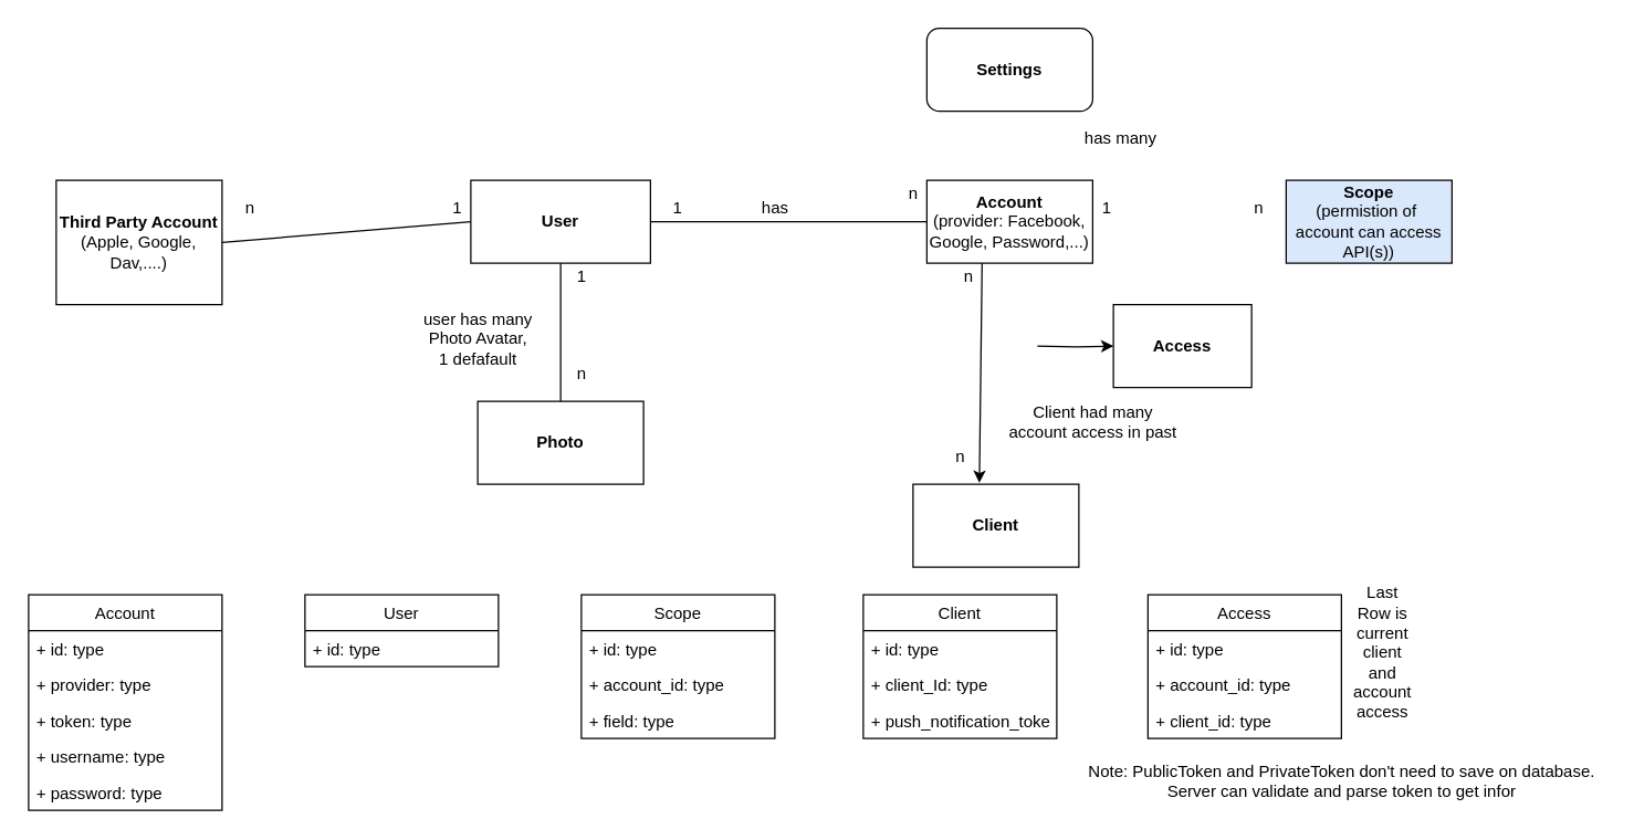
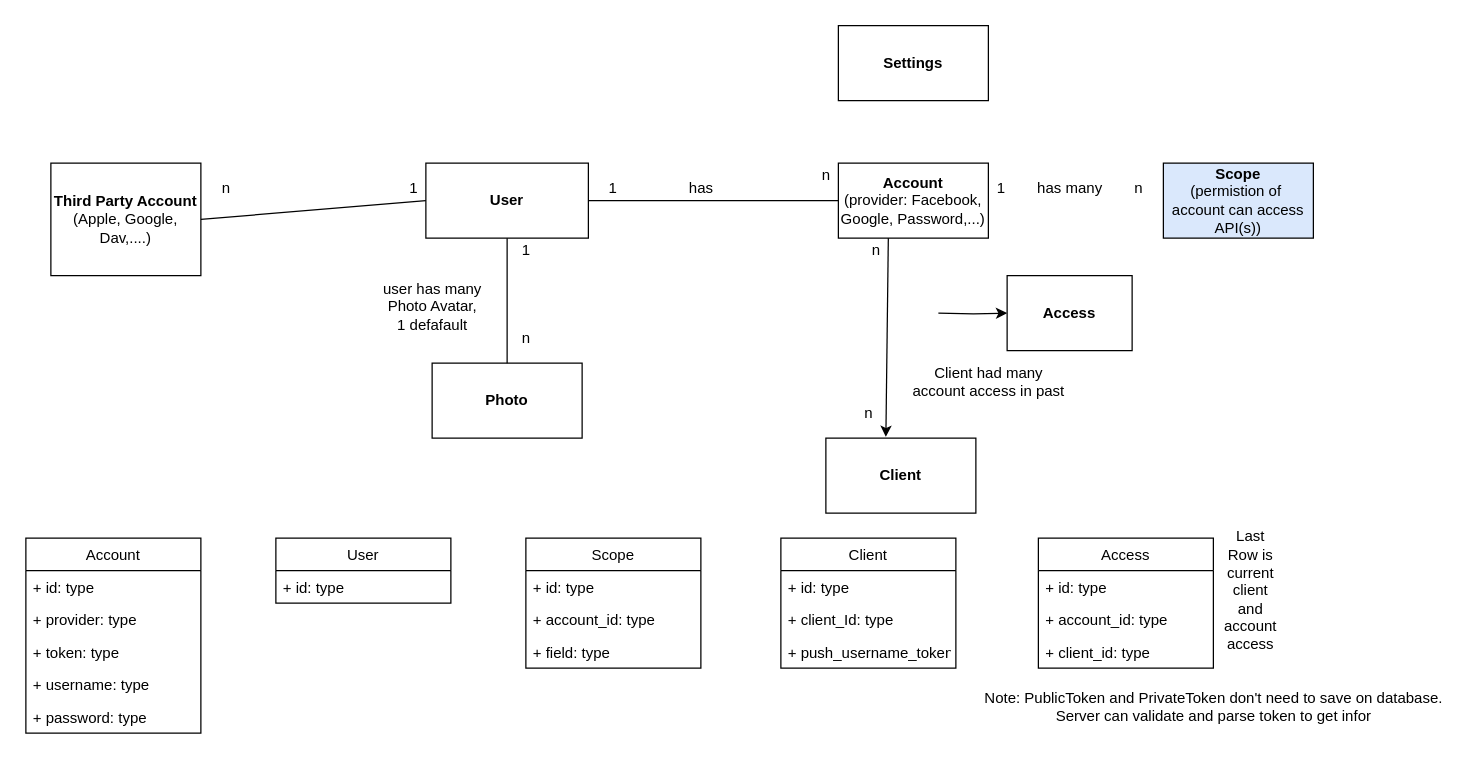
  <mxCell id="0" />
  <mxCell id="1" parent="0" />
  <mxCell id="2" value="&lt;b&gt;User&lt;/b&gt;" style="rounded=0;whiteSpace=wrap;html=1;" parent="1" vertex="1"><mxGeometry x="340" y="130" width="130" height="60" as="geometry" /></mxCell>
  <mxCell id="3" value="&lt;b&gt;Account&lt;/b&gt;&lt;br&gt;(provider: Facebook, Google, Password,...)" style="rounded=0;whiteSpace=wrap;html=1;" parent="1" vertex="1"><mxGeometry x="670" y="130" width="120" height="60" as="geometry" /></mxCell>
  <mxCell id="4" value="1" style="text;html=1;strokeColor=none;fillColor=none;align=center;verticalAlign=middle;whiteSpace=wrap;rounded=0;" parent="1" vertex="1"><mxGeometry x="470" y="140" width="40" height="20" as="geometry" /></mxCell>
  <mxCell id="5" value="n" style="text;html=1;align=center;verticalAlign=middle;resizable=0;points=[];autosize=1;" parent="1" vertex="1"><mxGeometry x="650" y="130" width="20" height="20" as="geometry" /></mxCell>
  <mxCell id="6" value="has" style="text;html=1;align=center;verticalAlign=middle;resizable=0;points=[];autosize=1;" parent="1" vertex="1"><mxGeometry x="545" y="140" width="30" height="20" as="geometry" /></mxCell>
  <mxCell id="7" value="&lt;b&gt;Client&lt;/b&gt;" style="rounded=0;whiteSpace=wrap;html=1;" parent="1" vertex="1"><mxGeometry x="660" y="350" width="120" height="60" as="geometry" /></mxCell>
  <mxCell id="8" style="edgeStyle=orthogonalEdgeStyle;rounded=0;orthogonalLoop=1;jettySize=auto;html=1;entryX=0;entryY=0.5;entryDx=0;entryDy=0;" parent="1" target="10" edge="1"><mxGeometry relative="1" as="geometry"><mxPoint x="900" y="230" as="targetPoint" /><mxPoint x="750" y="250" as="sourcePoint" /></mxGeometry></mxCell>
  <mxCell id="9" value="" style="endArrow=none;html=1;exitX=0;exitY=1;exitDx=0;exitDy=0;entryX=0;entryY=0.5;entryDx=0;entryDy=0;" parent="1" source="4" target="3" edge="1"><mxGeometry width="50" height="50" relative="1" as="geometry"><mxPoint x="670" y="460" as="sourcePoint" /><mxPoint x="720" y="410" as="targetPoint" /></mxGeometry></mxCell>
  <mxCell id="10" value="&lt;b&gt;Access&lt;/b&gt;" style="rounded=0;whiteSpace=wrap;html=1;" parent="1" vertex="1"><mxGeometry x="805" y="220" width="100" height="60" as="geometry" /></mxCell>
  <mxCell id="11" value="&lt;b&gt;Scope&lt;/b&gt;&lt;br&gt;(permistion of&amp;nbsp; account can access API(s))" style="rounded=0;whiteSpace=wrap;html=1;fillColor=#dae8fc;" parent="1" vertex="1"><mxGeometry x="930" y="130" width="120" height="60" as="geometry" /></mxCell>
  <mxCell id="12" value="1" style="text;html=1;align=center;verticalAlign=middle;resizable=0;points=[];autosize=1;" parent="1" vertex="1"><mxGeometry x="790" y="140" width="20" height="20" as="geometry" /></mxCell>
  <mxCell id="13" value="n" style="text;html=1;align=center;verticalAlign=middle;resizable=0;points=[];autosize=1;" parent="1" vertex="1"><mxGeometry x="900" y="140" width="20" height="20" as="geometry" /></mxCell>
- <mxCell id="14" value="has many" style="text;html=1;align=center;verticalAlign=middle;resizable=0;points=[];autosize=1;" parent="1" vertex="1"><mxGeometry x="775" y="90" width="70" height="20" as="geometry" /></mxCell>
+ <mxCell id="14" value="has many" style="text;html=1;align=center;verticalAlign=middle;resizable=0;points=[];autosize=1;" parent="1" vertex="1"><mxGeometry x="820" y="140" width="70" height="20" as="geometry" /></mxCell>
  <mxCell id="15" value="" style="endArrow=classic;html=1;exitX=0.333;exitY=1;exitDx=0;exitDy=0;exitPerimeter=0;entryX=0.4;entryY=-0.017;entryDx=0;entryDy=0;entryPerimeter=0;" parent="1" source="3" target="7" edge="1"><mxGeometry width="50" height="50" relative="1" as="geometry"><mxPoint x="710" y="200" as="sourcePoint" /><mxPoint x="712" y="289" as="targetPoint" /></mxGeometry></mxCell>
  <mxCell id="16" value="n" style="text;html=1;align=center;verticalAlign=middle;resizable=0;points=[];autosize=1;" parent="1" vertex="1"><mxGeometry x="690" y="190" width="20" height="20" as="geometry" /></mxCell>
  <mxCell id="17" value="n" style="text;html=1;align=center;verticalAlign=middle;resizable=0;points=[];autosize=1;" parent="1" vertex="1"><mxGeometry x="684" y="320" width="20" height="20" as="geometry" /></mxCell>
  <mxCell id="18" value="&lt;b&gt;Photo&lt;/b&gt;" style="rounded=0;whiteSpace=wrap;html=1;" parent="1" vertex="1"><mxGeometry x="345" y="290" width="120" height="60" as="geometry" /></mxCell>
  <mxCell id="19" value="" style="endArrow=none;html=1;exitX=0.5;exitY=1;exitDx=0;exitDy=0;" parent="1" source="2" target="18" edge="1"><mxGeometry width="50" height="50" relative="1" as="geometry"><mxPoint x="670" y="450" as="sourcePoint" /><mxPoint x="720" y="400" as="targetPoint" /></mxGeometry></mxCell>
  <mxCell id="20" value="user has many &lt;br&gt;Photo Avatar, &lt;br&gt;1 defafault" style="text;html=1;align=center;verticalAlign=middle;resizable=0;points=[];autosize=1;" parent="1" vertex="1"><mxGeometry x="300" y="220" width="90" height="50" as="geometry" /></mxCell>
  <mxCell id="21" value="1" style="text;html=1;align=center;verticalAlign=middle;resizable=0;points=[];autosize=1;" parent="1" vertex="1"><mxGeometry x="410" y="190" width="20" height="20" as="geometry" /></mxCell>
  <mxCell id="22" value="n" style="text;html=1;align=center;verticalAlign=middle;resizable=0;points=[];autosize=1;" parent="1" vertex="1"><mxGeometry x="410" y="260" width="20" height="20" as="geometry" /></mxCell>
  <mxCell id="23" value="&lt;b&gt;Third Party Account&lt;/b&gt;&lt;br&gt;(Apple, Google, Dav,....)" style="rounded=0;whiteSpace=wrap;html=1;" parent="1" vertex="1"><mxGeometry x="40" y="130" width="120" height="90" as="geometry" /></mxCell>
- <mxCell id="24" value="&lt;b&gt;Settings&lt;/b&gt;" style="whiteSpace=wrap;html=1;rounded=1;" parent="1" vertex="1"><mxGeometry x="670" y="20" width="120" height="60" as="geometry" /></mxCell>
+ <mxCell id="24" value="&lt;b&gt;Settings&lt;/b&gt;" style="rounded=0;whiteSpace=wrap;html=1;" parent="1" vertex="1"><mxGeometry x="670" y="20" width="120" height="60" as="geometry" /></mxCell>
  <mxCell id="25" value="" style="endArrow=none;html=1;exitX=1;exitY=0.5;exitDx=0;exitDy=0;entryX=0;entryY=0.5;entryDx=0;entryDy=0;" parent="1" source="23" target="2" edge="1"><mxGeometry width="50" height="50" relative="1" as="geometry"><mxPoint x="670" y="450" as="sourcePoint" /><mxPoint x="720" y="400" as="targetPoint" /></mxGeometry></mxCell>
  <mxCell id="26" value="1" style="text;html=1;align=center;verticalAlign=middle;resizable=0;points=[];autosize=1;" parent="1" vertex="1"><mxGeometry x="320" y="140" width="20" height="20" as="geometry" /></mxCell>
  <mxCell id="27" value="n" style="text;html=1;align=center;verticalAlign=middle;resizable=0;points=[];autosize=1;" parent="1" vertex="1"><mxGeometry x="170" y="140" width="20" height="20" as="geometry" /></mxCell>
  <mxCell id="28" value="Account" style="swimlane;fontStyle=0;childLayout=stackLayout;horizontal=1;startSize=26;fillColor=none;horizontalStack=0;resizeParent=1;resizeParentMax=0;resizeLast=0;collapsible=1;marginBottom=0;" parent="1" vertex="1"><mxGeometry x="20" y="430" width="140" height="156" as="geometry"><mxRectangle x="-260" y="380" width="80" height="26" as="alternateBounds" /></mxGeometry></mxCell>
  <mxCell id="29" value="+ id: type" style="text;strokeColor=none;fillColor=none;align=left;verticalAlign=top;spacingLeft=4;spacingRight=4;overflow=hidden;rotatable=0;points=[[0,0.5],[1,0.5]];portConstraint=eastwest;" parent="28" vertex="1"><mxGeometry y="26" width="140" height="26" as="geometry" /></mxCell>
  <mxCell id="30" value="+ provider: type" style="text;strokeColor=none;fillColor=none;align=left;verticalAlign=top;spacingLeft=4;spacingRight=4;overflow=hidden;rotatable=0;points=[[0,0.5],[1,0.5]];portConstraint=eastwest;" parent="28" vertex="1"><mxGeometry y="52" width="140" height="26" as="geometry" /></mxCell>
  <mxCell id="31" value="+ token: type" style="text;strokeColor=none;fillColor=none;align=left;verticalAlign=top;spacingLeft=4;spacingRight=4;overflow=hidden;rotatable=0;points=[[0,0.5],[1,0.5]];portConstraint=eastwest;" parent="28" vertex="1"><mxGeometry y="78" width="140" height="26" as="geometry" /></mxCell>
  <mxCell id="32" value="+ username: type" style="text;strokeColor=none;fillColor=none;align=left;verticalAlign=top;spacingLeft=4;spacingRight=4;overflow=hidden;rotatable=0;points=[[0,0.5],[1,0.5]];portConstraint=eastwest;" parent="28" vertex="1"><mxGeometry y="104" width="140" height="26" as="geometry" /></mxCell>
  <mxCell id="33" value="+ password: type" style="text;strokeColor=none;fillColor=none;align=left;verticalAlign=top;spacingLeft=4;spacingRight=4;overflow=hidden;rotatable=0;points=[[0,0.5],[1,0.5]];portConstraint=eastwest;" parent="28" vertex="1"><mxGeometry y="130" width="140" height="26" as="geometry" /></mxCell>
  <mxCell id="34" value="User" style="swimlane;fontStyle=0;childLayout=stackLayout;horizontal=1;startSize=26;fillColor=none;horizontalStack=0;resizeParent=1;resizeParentMax=0;resizeLast=0;collapsible=1;marginBottom=0;" parent="1" vertex="1"><mxGeometry x="220" y="430" width="140" height="52" as="geometry" /></mxCell>
  <mxCell id="35" value="+ id: type" style="text;strokeColor=none;fillColor=none;align=left;verticalAlign=top;spacingLeft=4;spacingRight=4;overflow=hidden;rotatable=0;points=[[0,0.5],[1,0.5]];portConstraint=eastwest;" parent="34" vertex="1"><mxGeometry y="26" width="140" height="26" as="geometry" /></mxCell>
  <mxCell id="36" value="Scope" style="swimlane;fontStyle=0;childLayout=stackLayout;horizontal=1;startSize=26;fillColor=none;horizontalStack=0;resizeParent=1;resizeParentMax=0;resizeLast=0;collapsible=1;marginBottom=0;" parent="1" vertex="1"><mxGeometry x="420" y="430" width="140" height="104" as="geometry" /></mxCell>
  <mxCell id="37" value="+ id: type" style="text;strokeColor=none;fillColor=none;align=left;verticalAlign=top;spacingLeft=4;spacingRight=4;overflow=hidden;rotatable=0;points=[[0,0.5],[1,0.5]];portConstraint=eastwest;" parent="36" vertex="1"><mxGeometry y="26" width="140" height="26" as="geometry" /></mxCell>
  <mxCell id="38" value="+ account_id: type" style="text;strokeColor=none;fillColor=none;align=left;verticalAlign=top;spacingLeft=4;spacingRight=4;overflow=hidden;rotatable=0;points=[[0,0.5],[1,0.5]];portConstraint=eastwest;" parent="36" vertex="1"><mxGeometry y="52" width="140" height="26" as="geometry" /></mxCell>
  <mxCell id="39" value="+ field: type" style="text;strokeColor=none;fillColor=none;align=left;verticalAlign=top;spacingLeft=4;spacingRight=4;overflow=hidden;rotatable=0;points=[[0,0.5],[1,0.5]];portConstraint=eastwest;" parent="36" vertex="1"><mxGeometry y="78" width="140" height="26" as="geometry" /></mxCell>
  <mxCell id="40" value="Client" style="swimlane;fontStyle=0;childLayout=stackLayout;horizontal=1;startSize=26;fillColor=none;horizontalStack=0;resizeParent=1;resizeParentMax=0;resizeLast=0;collapsible=1;marginBottom=0;" parent="1" vertex="1"><mxGeometry x="624" y="430" width="140" height="104" as="geometry" /></mxCell>
  <mxCell id="41" value="+ id: type" style="text;strokeColor=none;fillColor=none;align=left;verticalAlign=top;spacingLeft=4;spacingRight=4;overflow=hidden;rotatable=0;points=[[0,0.5],[1,0.5]];portConstraint=eastwest;" parent="40" vertex="1"><mxGeometry y="26" width="140" height="26" as="geometry" /></mxCell>
  <mxCell id="42" value="+ client_Id: type" style="text;strokeColor=none;fillColor=none;align=left;verticalAlign=top;spacingLeft=4;spacingRight=4;overflow=hidden;rotatable=0;points=[[0,0.5],[1,0.5]];portConstraint=eastwest;" parent="40" vertex="1"><mxGeometry y="52" width="140" height="26" as="geometry" /></mxCell>
- <mxCell id="43" value="+ push_notification_token: type" style="text;strokeColor=none;fillColor=none;align=left;verticalAlign=top;spacingLeft=4;spacingRight=4;overflow=hidden;rotatable=0;points=[[0,0.5],[1,0.5]];portConstraint=eastwest;" parent="40" vertex="1"><mxGeometry y="78" width="140" height="26" as="geometry" /></mxCell>
+ <mxCell id="43" value="+ push_username_token: type" style="text;strokeColor=none;fillColor=none;align=left;verticalAlign=top;spacingLeft=4;spacingRight=4;overflow=hidden;rotatable=0;points=[[0,0.5],[1,0.5]];portConstraint=eastwest;" parent="40" vertex="1"><mxGeometry y="78" width="140" height="26" as="geometry" /></mxCell>
  <mxCell id="44" value="Access" style="swimlane;fontStyle=0;childLayout=stackLayout;horizontal=1;startSize=26;fillColor=none;horizontalStack=0;resizeParent=1;resizeParentMax=0;resizeLast=0;collapsible=1;marginBottom=0;" parent="1" vertex="1"><mxGeometry x="830" y="430" width="140" height="104" as="geometry" /></mxCell>
  <mxCell id="45" value="+ id: type" style="text;strokeColor=none;fillColor=none;align=left;verticalAlign=top;spacingLeft=4;spacingRight=4;overflow=hidden;rotatable=0;points=[[0,0.5],[1,0.5]];portConstraint=eastwest;" parent="44" vertex="1"><mxGeometry y="26" width="140" height="26" as="geometry" /></mxCell>
  <mxCell id="46" value="+ account_id: type" style="text;strokeColor=none;fillColor=none;align=left;verticalAlign=top;spacingLeft=4;spacingRight=4;overflow=hidden;rotatable=0;points=[[0,0.5],[1,0.5]];portConstraint=eastwest;" parent="44" vertex="1"><mxGeometry y="52" width="140" height="26" as="geometry" /></mxCell>
  <mxCell id="47" value="+ client_id: type" style="text;strokeColor=none;fillColor=none;align=left;verticalAlign=top;spacingLeft=4;spacingRight=4;overflow=hidden;rotatable=0;points=[[0,0.5],[1,0.5]];portConstraint=eastwest;" parent="44" vertex="1"><mxGeometry y="78" width="140" height="26" as="geometry" /></mxCell>
  <mxCell id="48" value="Note: PublicToken and PrivateToken don't need to save on database. &lt;br&gt;Server can validate and parse token to get infor" style="text;html=1;align=center;verticalAlign=middle;resizable=0;points=[];autosize=1;" parent="1" vertex="1"><mxGeometry x="780" y="550" width="380" height="30" as="geometry" /></mxCell>
  <mxCell id="49" value="Client had many &lt;br&gt;account access in past" style="text;html=1;align=center;verticalAlign=middle;resizable=0;points=[];autosize=1;" vertex="1" parent="1"><mxGeometry x="720" y="290" width="140" height="30" as="geometry" /></mxCell>
  <mxCell id="50" value="Last Row is current client and account access" style="text;html=1;strokeColor=none;fillColor=none;align=center;verticalAlign=middle;whiteSpace=wrap;rounded=0;" vertex="1" parent="1"><mxGeometry x="980" y="462" width="40" height="20" as="geometry" /></mxCell>
